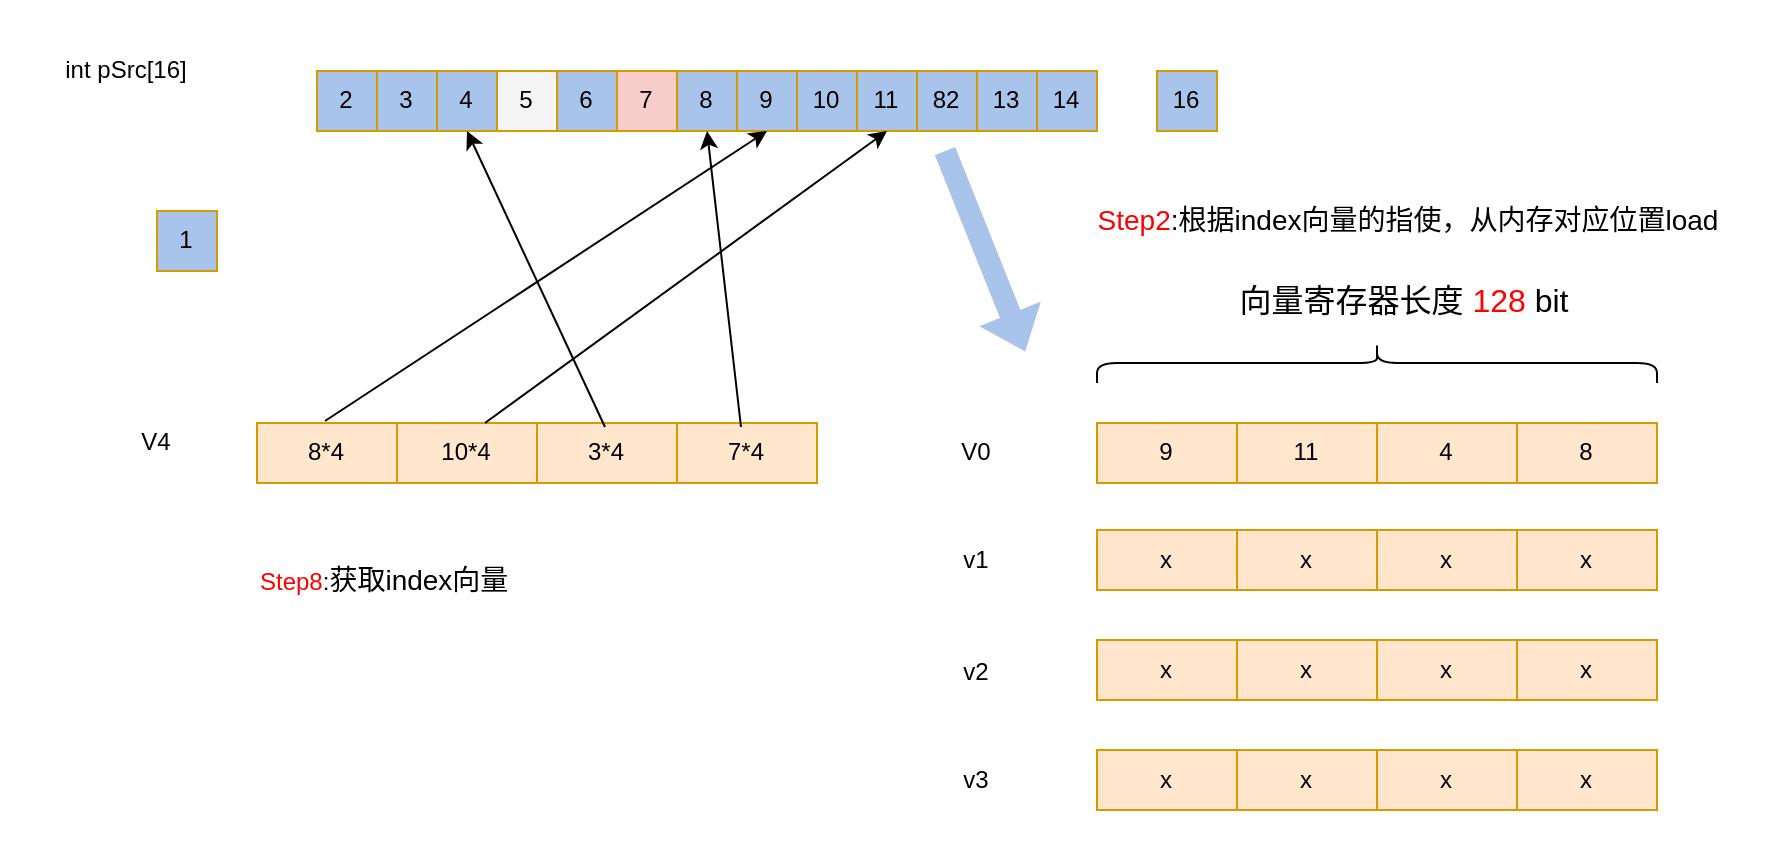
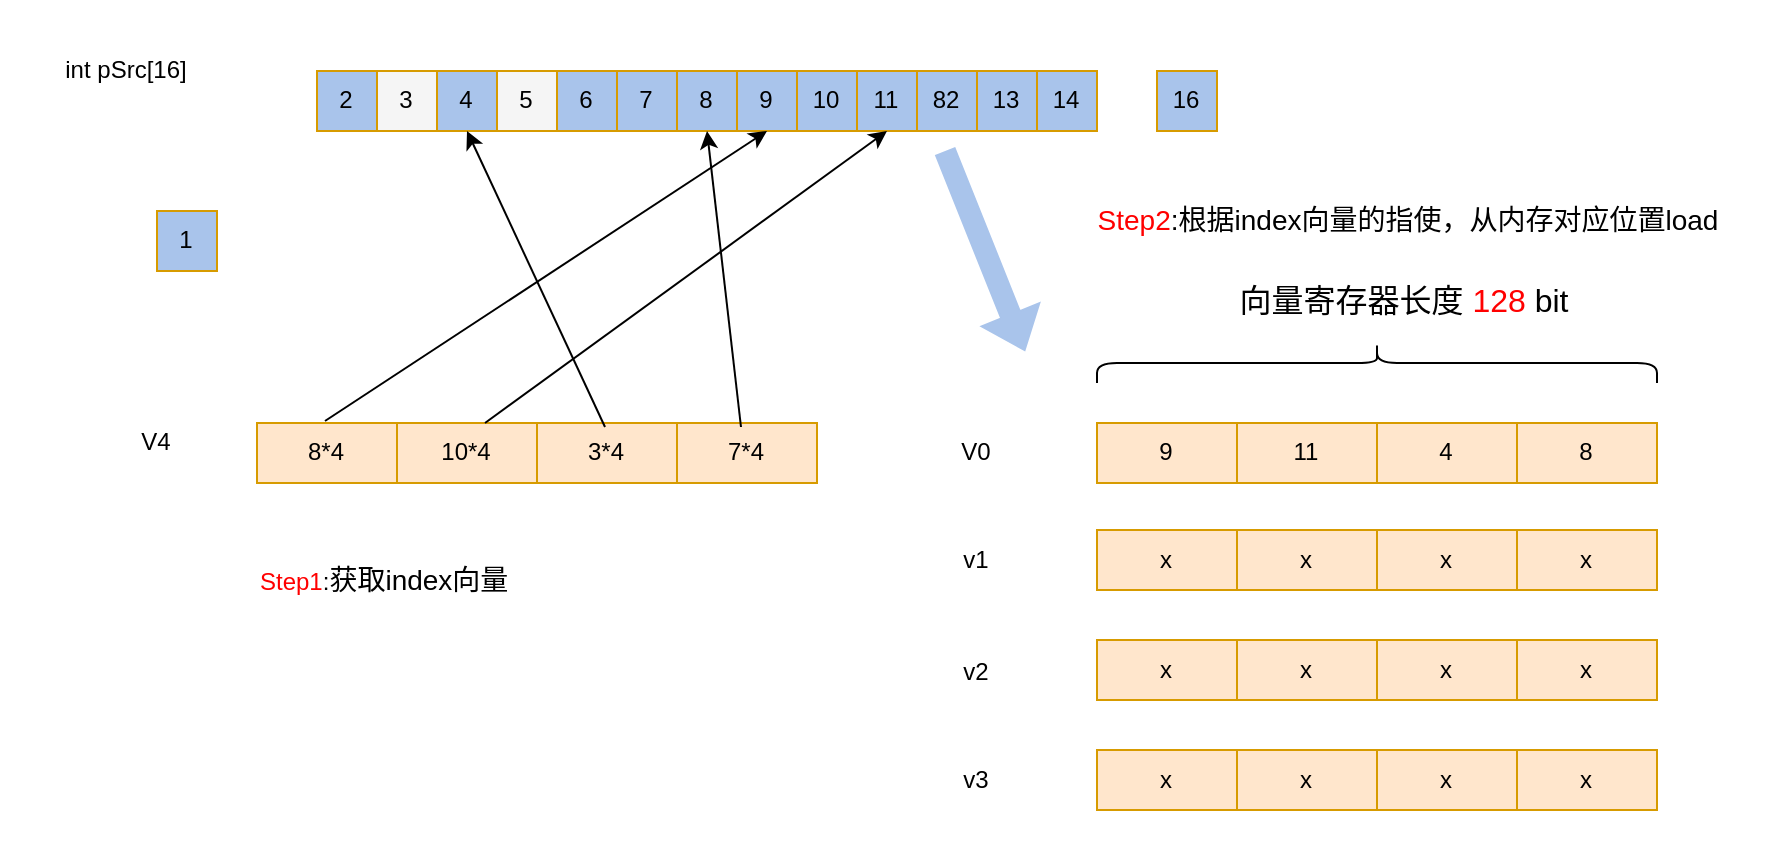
  <mxCell id="0" />
  <mxCell id="1" parent="0" />
  <mxCell id="2" value="8" style="rounded=0;whiteSpace=wrap;html=1;fillColor=#ffe6cc;strokeColor=#d79b00;" parent="1" vertex="1"><mxGeometry x="758" y="211" width="70" height="30" as="geometry" /></mxCell>
  <mxCell id="3" value="" style="shape=curlyBracket;whiteSpace=wrap;html=1;rounded=1;labelPosition=left;verticalLabelPosition=middle;align=right;verticalAlign=middle;rotation=90;size=0.5;" parent="1" vertex="1"><mxGeometry x="678" y="41" width="20" height="280" as="geometry" /></mxCell>
  <mxCell id="4" value="&lt;font style=&quot;font-size: 16px;&quot;&gt;向量寄存器长度 &lt;font color=&quot;#ff0000&quot;&gt;128&amp;nbsp;&lt;/font&gt;bit&lt;/font&gt;" style="text;strokeColor=none;align=center;fillColor=none;html=1;verticalAlign=middle;whiteSpace=wrap;rounded=0;" parent="1" vertex="1"><mxGeometry x="583.25" y="135" width="237.5" height="30" as="geometry" /></mxCell>
  <mxCell id="5" value="4" style="rounded=0;whiteSpace=wrap;html=1;fillColor=#ffe6cc;strokeColor=#d79b00;" parent="1" vertex="1"><mxGeometry x="688" y="211" width="70" height="30" as="geometry" /></mxCell>
  <mxCell id="6" value="11" style="rounded=0;whiteSpace=wrap;html=1;fillColor=#ffe6cc;strokeColor=#d79b00;" parent="1" vertex="1"><mxGeometry x="618" y="211" width="70" height="30" as="geometry" /></mxCell>
  <mxCell id="7" value="9" style="rounded=0;whiteSpace=wrap;html=1;fillColor=#ffe6cc;strokeColor=#d79b00;" parent="1" vertex="1"><mxGeometry x="548" y="211" width="70" height="30" as="geometry" /></mxCell>
  <mxCell id="8" value="x" style="rounded=0;whiteSpace=wrap;html=1;fillColor=#ffe6cc;strokeColor=#d79b00;" parent="1" vertex="1"><mxGeometry x="758" y="264.5" width="70" height="30" as="geometry" /></mxCell>
  <mxCell id="9" value="x" style="rounded=0;whiteSpace=wrap;html=1;fillColor=#ffe6cc;strokeColor=#d79b00;" parent="1" vertex="1"><mxGeometry x="688" y="264.5" width="70" height="30" as="geometry" /></mxCell>
  <mxCell id="10" value="x" style="rounded=0;whiteSpace=wrap;html=1;fillColor=#ffe6cc;strokeColor=#d79b00;" parent="1" vertex="1"><mxGeometry x="618" y="264.5" width="70" height="30" as="geometry" /></mxCell>
  <mxCell id="11" value="x" style="rounded=0;whiteSpace=wrap;html=1;fillColor=#ffe6cc;strokeColor=#d79b00;" parent="1" vertex="1"><mxGeometry x="548" y="264.5" width="70" height="30" as="geometry" /></mxCell>
  <mxCell id="12" value="x" style="rounded=0;whiteSpace=wrap;html=1;fillColor=#ffe6cc;strokeColor=#d79b00;" parent="1" vertex="1"><mxGeometry x="758" y="319.5" width="70" height="30" as="geometry" /></mxCell>
  <mxCell id="13" value="x" style="rounded=0;whiteSpace=wrap;html=1;fillColor=#ffe6cc;strokeColor=#d79b00;" parent="1" vertex="1"><mxGeometry x="688" y="319.5" width="70" height="30" as="geometry" /></mxCell>
  <mxCell id="14" value="x" style="rounded=0;whiteSpace=wrap;html=1;fillColor=#ffe6cc;strokeColor=#d79b00;" parent="1" vertex="1"><mxGeometry x="618" y="319.5" width="70" height="30" as="geometry" /></mxCell>
  <mxCell id="15" value="x" style="rounded=0;whiteSpace=wrap;html=1;fillColor=#ffe6cc;strokeColor=#d79b00;" parent="1" vertex="1"><mxGeometry x="548" y="319.5" width="70" height="30" as="geometry" /></mxCell>
  <mxCell id="16" value="x" style="rounded=0;whiteSpace=wrap;html=1;fillColor=#ffe6cc;strokeColor=#d79b00;" parent="1" vertex="1"><mxGeometry x="758" y="374.5" width="70" height="30" as="geometry" /></mxCell>
  <mxCell id="17" value="x" style="rounded=0;whiteSpace=wrap;html=1;fillColor=#ffe6cc;strokeColor=#d79b00;" parent="1" vertex="1"><mxGeometry x="688" y="374.5" width="70" height="30" as="geometry" /></mxCell>
  <mxCell id="18" value="x" style="rounded=0;whiteSpace=wrap;html=1;fillColor=#ffe6cc;strokeColor=#d79b00;" parent="1" vertex="1"><mxGeometry x="618" y="374.5" width="70" height="30" as="geometry" /></mxCell>
  <mxCell id="19" value="x" style="rounded=0;whiteSpace=wrap;html=1;fillColor=#ffe6cc;strokeColor=#d79b00;" parent="1" vertex="1"><mxGeometry x="548" y="374.5" width="70" height="30" as="geometry" /></mxCell>
  <mxCell id="20" value="V0" style="text;strokeColor=none;align=center;fillColor=none;html=1;verticalAlign=middle;whiteSpace=wrap;rounded=0;" parent="1" vertex="1"><mxGeometry x="458" y="211" width="60" height="30" as="geometry" /></mxCell>
  <mxCell id="21" value="v1" style="text;strokeColor=none;align=center;fillColor=none;html=1;verticalAlign=middle;whiteSpace=wrap;rounded=0;" parent="1" vertex="1"><mxGeometry x="458" y="264.5" width="60" height="30" as="geometry" /></mxCell>
  <mxCell id="22" value="v2" style="text;strokeColor=none;align=center;fillColor=none;html=1;verticalAlign=middle;whiteSpace=wrap;rounded=0;" parent="1" vertex="1"><mxGeometry x="458" y="321" width="60" height="30" as="geometry" /></mxCell>
  <mxCell id="23" value="v3" style="text;strokeColor=none;align=center;fillColor=none;html=1;verticalAlign=middle;whiteSpace=wrap;rounded=0;" parent="1" vertex="1"><mxGeometry x="458" y="374.5" width="60" height="30" as="geometry" /></mxCell>
  <mxCell id="24" value="7*4" style="rounded=0;whiteSpace=wrap;html=1;fillColor=#ffe6cc;strokeColor=#d79b00;" vertex="1" parent="1"><mxGeometry x="338" y="211" width="70" height="30" as="geometry" /></mxCell>
  <mxCell id="25" value="3*4" style="rounded=0;whiteSpace=wrap;html=1;fillColor=#ffe6cc;strokeColor=#d79b00;" vertex="1" parent="1"><mxGeometry x="268" y="211" width="70" height="30" as="geometry" /></mxCell>
  <mxCell id="26" value="10*4" style="rounded=0;whiteSpace=wrap;html=1;fillColor=#ffe6cc;strokeColor=#d79b00;" vertex="1" parent="1"><mxGeometry x="198" y="211" width="70" height="30" as="geometry" /></mxCell>
  <mxCell id="27" value="8*4" style="rounded=0;whiteSpace=wrap;html=1;fillColor=#ffe6cc;strokeColor=#d79b00;" vertex="1" parent="1"><mxGeometry x="128" y="211" width="70" height="30" as="geometry" /></mxCell>
  <mxCell id="28" value="V4" style="text;strokeColor=none;align=center;fillColor=none;html=1;verticalAlign=middle;whiteSpace=wrap;rounded=0;" vertex="1" parent="1"><mxGeometry x="48" y="206" width="60" height="30" as="geometry" /></mxCell>
  <mxCell id="29" value="1" style="rounded=0;whiteSpace=wrap;html=1;fillColor=#A9C4EB;strokeColor=#d79b00;" vertex="1" parent="1"><mxGeometry x="78" y="105" width="30" height="30" as="geometry" /></mxCell>
  <mxCell id="30" value="2" style="rounded=0;whiteSpace=wrap;html=1;fillColor=#A9C4EB;strokeColor=#d79b00;" vertex="1" parent="1"><mxGeometry x="158" y="35" width="30" height="30" as="geometry" /></mxCell>
- <mxCell id="31" value="3" style="rounded=0;whiteSpace=wrap;html=1;fillColor=#A9C4EB;strokeColor=#d79b00;" vertex="1" parent="1"><mxGeometry x="188" y="35" width="30" height="30" as="geometry" /></mxCell>
+ <mxCell id="31" value="3" style="rounded=0;whiteSpace=wrap;html=1;fillColor=#f5f5f5;strokeColor=#d79b00;" vertex="1" parent="1"><mxGeometry x="188" y="35" width="30" height="30" as="geometry" /></mxCell>
  <mxCell id="32" value="4" style="rounded=0;whiteSpace=wrap;html=1;fillColor=#A9C4EB;strokeColor=#d79b00;" vertex="1" parent="1"><mxGeometry x="218" y="35" width="30" height="30" as="geometry" /></mxCell>
  <mxCell id="33" value="5" style="rounded=0;whiteSpace=wrap;html=1;fillColor=#f5f5f5;strokeColor=#d79b00;" vertex="1" parent="1"><mxGeometry x="248" y="35" width="30" height="30" as="geometry" /></mxCell>
  <mxCell id="34" value="6" style="rounded=0;whiteSpace=wrap;html=1;fillColor=#A9C4EB;strokeColor=#d79b00;" vertex="1" parent="1"><mxGeometry x="278" y="35" width="30" height="30" as="geometry" /></mxCell>
- <mxCell id="35" value="7" style="rounded=0;whiteSpace=wrap;html=1;fillColor=#f8cecc;strokeColor=#d79b00;" vertex="1" parent="1"><mxGeometry x="308" y="35" width="30" height="30" as="geometry" /></mxCell>
+ <mxCell id="35" value="7" style="rounded=0;whiteSpace=wrap;html=1;fillColor=#A9C4EB;strokeColor=#d79b00;" vertex="1" parent="1"><mxGeometry x="308" y="35" width="30" height="30" as="geometry" /></mxCell>
  <mxCell id="36" value="8" style="rounded=0;whiteSpace=wrap;html=1;fillColor=#A9C4EB;strokeColor=#d79b00;" vertex="1" parent="1"><mxGeometry x="338" y="35" width="30" height="30" as="geometry" /></mxCell>
  <mxCell id="37" value="9" style="rounded=0;whiteSpace=wrap;html=1;fillColor=#A9C4EB;strokeColor=#d79b00;" vertex="1" parent="1"><mxGeometry x="368" y="35" width="30" height="30" as="geometry" /></mxCell>
  <mxCell id="38" value="10" style="rounded=0;whiteSpace=wrap;html=1;fillColor=#A9C4EB;strokeColor=#d79b00;" vertex="1" parent="1"><mxGeometry x="398" y="35" width="30" height="30" as="geometry" /></mxCell>
  <mxCell id="39" value="11" style="rounded=0;whiteSpace=wrap;html=1;fillColor=#A9C4EB;strokeColor=#d79b00;" vertex="1" parent="1"><mxGeometry x="428" y="35" width="30" height="30" as="geometry" /></mxCell>
  <mxCell id="40" value="82" style="rounded=0;whiteSpace=wrap;html=1;fillColor=#A9C4EB;strokeColor=#d79b00;" vertex="1" parent="1"><mxGeometry x="458" y="35" width="30" height="30" as="geometry" /></mxCell>
  <mxCell id="41" value="13" style="rounded=0;whiteSpace=wrap;html=1;fillColor=#A9C4EB;strokeColor=#d79b00;" vertex="1" parent="1"><mxGeometry x="488" y="35" width="30" height="30" as="geometry" /></mxCell>
  <mxCell id="42" value="14" style="rounded=0;whiteSpace=wrap;html=1;fillColor=#A9C4EB;strokeColor=#d79b00;" vertex="1" parent="1"><mxGeometry x="518" y="35" width="30" height="30" as="geometry" /></mxCell>
  <mxCell id="43" value="16" style="rounded=0;whiteSpace=wrap;html=1;fillColor=#A9C4EB;strokeColor=#d79b00;" vertex="1" parent="1"><mxGeometry x="578" y="35" width="30" height="30" as="geometry" /></mxCell>
  <mxCell id="44" value="int pSrc[16]" style="text;strokeColor=none;align=center;fillColor=none;html=1;verticalAlign=middle;whiteSpace=wrap;rounded=0;" vertex="1" parent="1"><mxGeometry x="20" y="20" width="86" height="30" as="geometry" /></mxCell>
  <mxCell id="45" value="" style="endArrow=classic;html=1;rounded=0;entryX=0.5;entryY=1;entryDx=0;entryDy=0;" edge="1" parent="1" target="37"><mxGeometry width="50" height="50" relative="1" as="geometry"><mxPoint x="162" y="210" as="sourcePoint" /><mxPoint x="212" y="160" as="targetPoint" /></mxGeometry></mxCell>
  <mxCell id="46" value="" style="endArrow=classic;html=1;rounded=0;entryX=0.5;entryY=1;entryDx=0;entryDy=0;" edge="1" parent="1" target="39"><mxGeometry width="50" height="50" relative="1" as="geometry"><mxPoint x="242" y="211" as="sourcePoint" /><mxPoint x="443" y="71" as="targetPoint" /></mxGeometry></mxCell>
  <mxCell id="47" value="" style="endArrow=classic;html=1;rounded=0;entryX=0.5;entryY=1;entryDx=0;entryDy=0;" edge="1" parent="1" target="32"><mxGeometry width="50" height="50" relative="1" as="geometry"><mxPoint x="302" y="213" as="sourcePoint" /><mxPoint x="352" y="163" as="targetPoint" /></mxGeometry></mxCell>
  <mxCell id="48" value="" style="endArrow=classic;html=1;rounded=0;entryX=0.5;entryY=1;entryDx=0;entryDy=0;" edge="1" parent="1" target="36"><mxGeometry width="50" height="50" relative="1" as="geometry"><mxPoint x="370" y="213" as="sourcePoint" /><mxPoint x="301" y="65" as="targetPoint" /></mxGeometry></mxCell>
- <mxCell id="49" value="&lt;font color=&quot;#ff0000&quot;&gt;Step8&lt;/font&gt;:&lt;font style=&quot;font-size: 14px;&quot;&gt;获取index向量&lt;/font&gt;" style="text;strokeColor=none;align=left;fillColor=none;html=1;verticalAlign=middle;whiteSpace=wrap;rounded=0;" vertex="1" parent="1"><mxGeometry x="128" y="275" width="174" height="30" as="geometry" /></mxCell>
+ <mxCell id="49" value="&lt;font color=&quot;#ff0000&quot;&gt;Step1&lt;/font&gt;:&lt;font style=&quot;font-size: 14px;&quot;&gt;获取index向量&lt;/font&gt;" style="text;strokeColor=none;align=left;fillColor=none;html=1;verticalAlign=middle;whiteSpace=wrap;rounded=0;" vertex="1" parent="1"><mxGeometry x="128" y="275" width="174" height="30" as="geometry" /></mxCell>
  <mxCell id="50" value="&lt;font style=&quot;font-size: 14px;&quot;&gt;&lt;font style=&quot;font-size: 14px;&quot; color=&quot;#ff0000&quot;&gt;Step2&lt;/font&gt;:根据index向量的指使，从内存对应位置load&lt;/font&gt;" style="text;strokeColor=none;align=center;fillColor=none;html=1;verticalAlign=middle;whiteSpace=wrap;rounded=0;" vertex="1" parent="1"><mxGeometry x="542" y="95" width="324" height="30" as="geometry" /></mxCell>
  <mxCell id="51" value="" style="shape=flexArrow;endArrow=classic;html=1;rounded=0;strokeColor=#A9C4EB;fillColor=#A9C4EB;" edge="1" parent="1"><mxGeometry width="50" height="50" relative="1" as="geometry"><mxPoint x="472" y="75" as="sourcePoint" /><mxPoint x="512" y="175" as="targetPoint" /></mxGeometry></mxCell>
